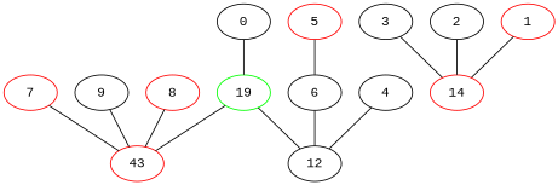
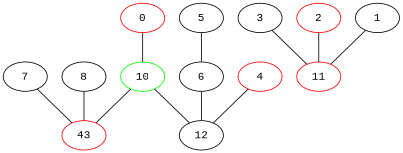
  graph {
    fontname="Liberation Mono"
    node [color=black fontname="Liberation Mono"]
    edge [fontname="Liberation Mono"]
-   n1 [label=0]
-   n2 [color=green label=19]
+   n1 [color=red label=0]
+   n2 [color=green label=10]
    n3 [color=red label=43]
    n4 [label=12]
-   n5 [color=red label=7]
+   n5 [label=7]
    n6 [label=3]
-   n7 [color=red label=14]
+   n7 [color=red label=11]
    n8 [label=6]
-   n9 [label=2]
-   n10 [label=9]
-   n11 [color=red label=5]
-   n12 [color=red label=1]
-   n13 [color=red label=8]
-   n14 [label=4]
+   n9 [color=red label=2]
+   n11 [label=5]
+   n12 [label=1]
+   n13 [label=8]
+   n14 [color=red label=4]
    n1 -- n2
    n2 -- n3
    n2 -- n4
    n5 -- n3
    n6 -- n7
    n8 -- n4
    n9 -- n7
-   n10 -- n3
    n11 -- n8
    n12 -- n7
    n13 -- n3
    n14 -- n4
  }
